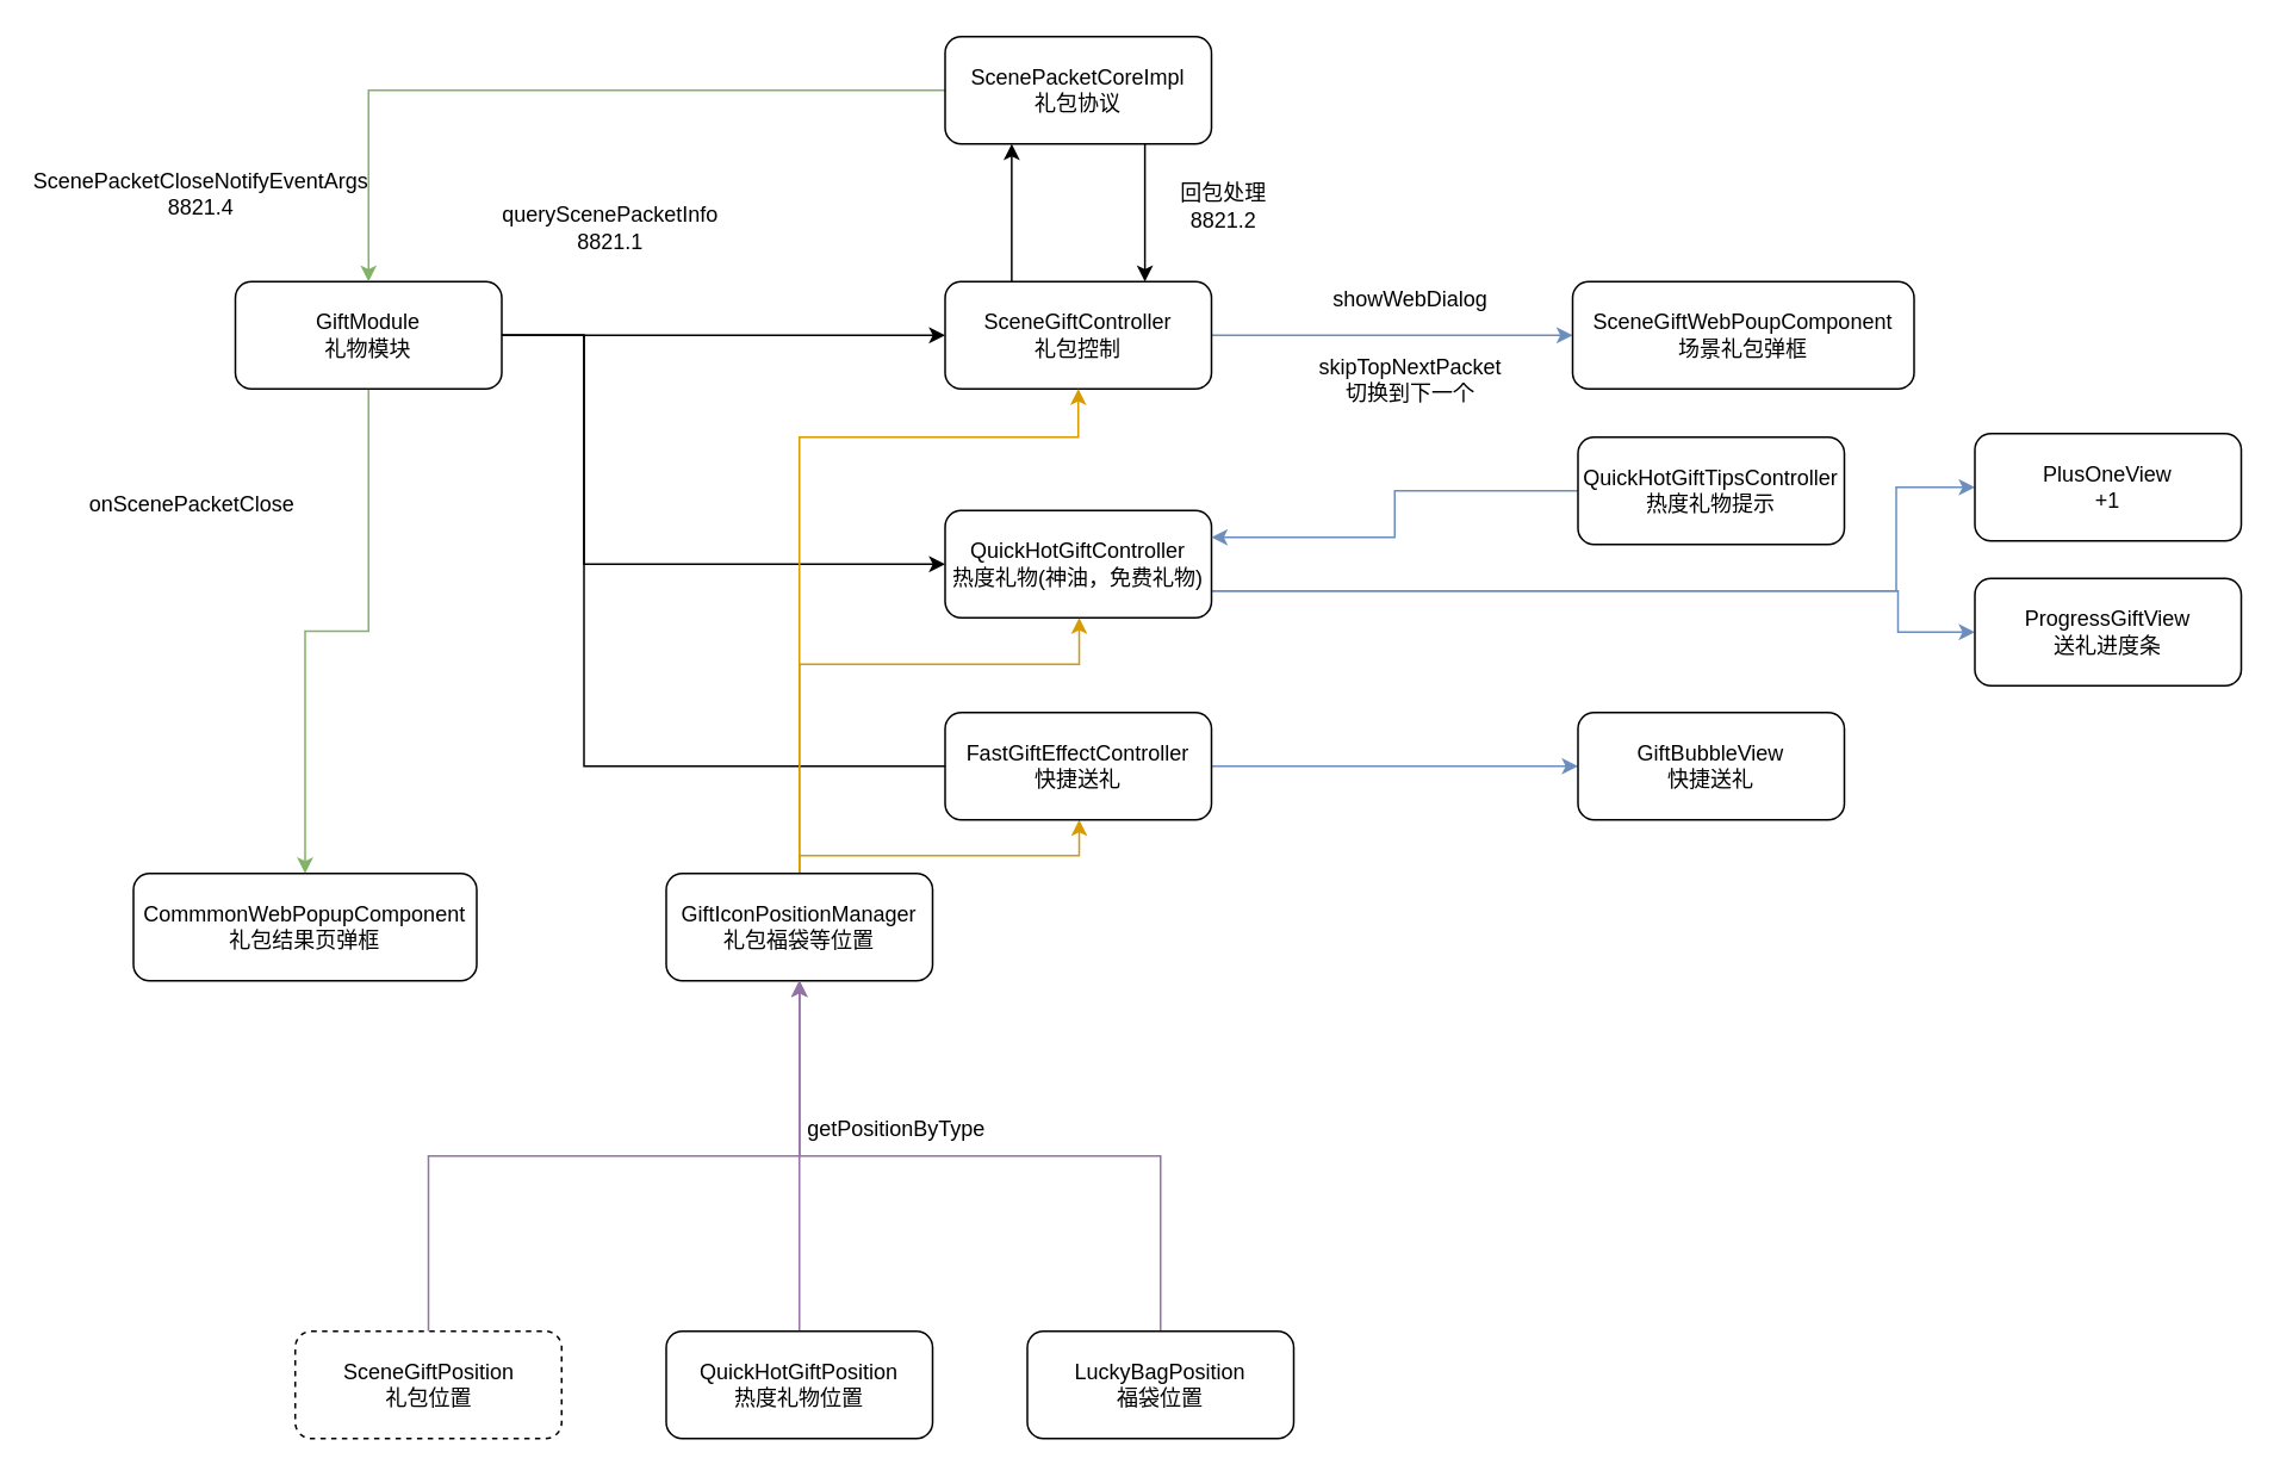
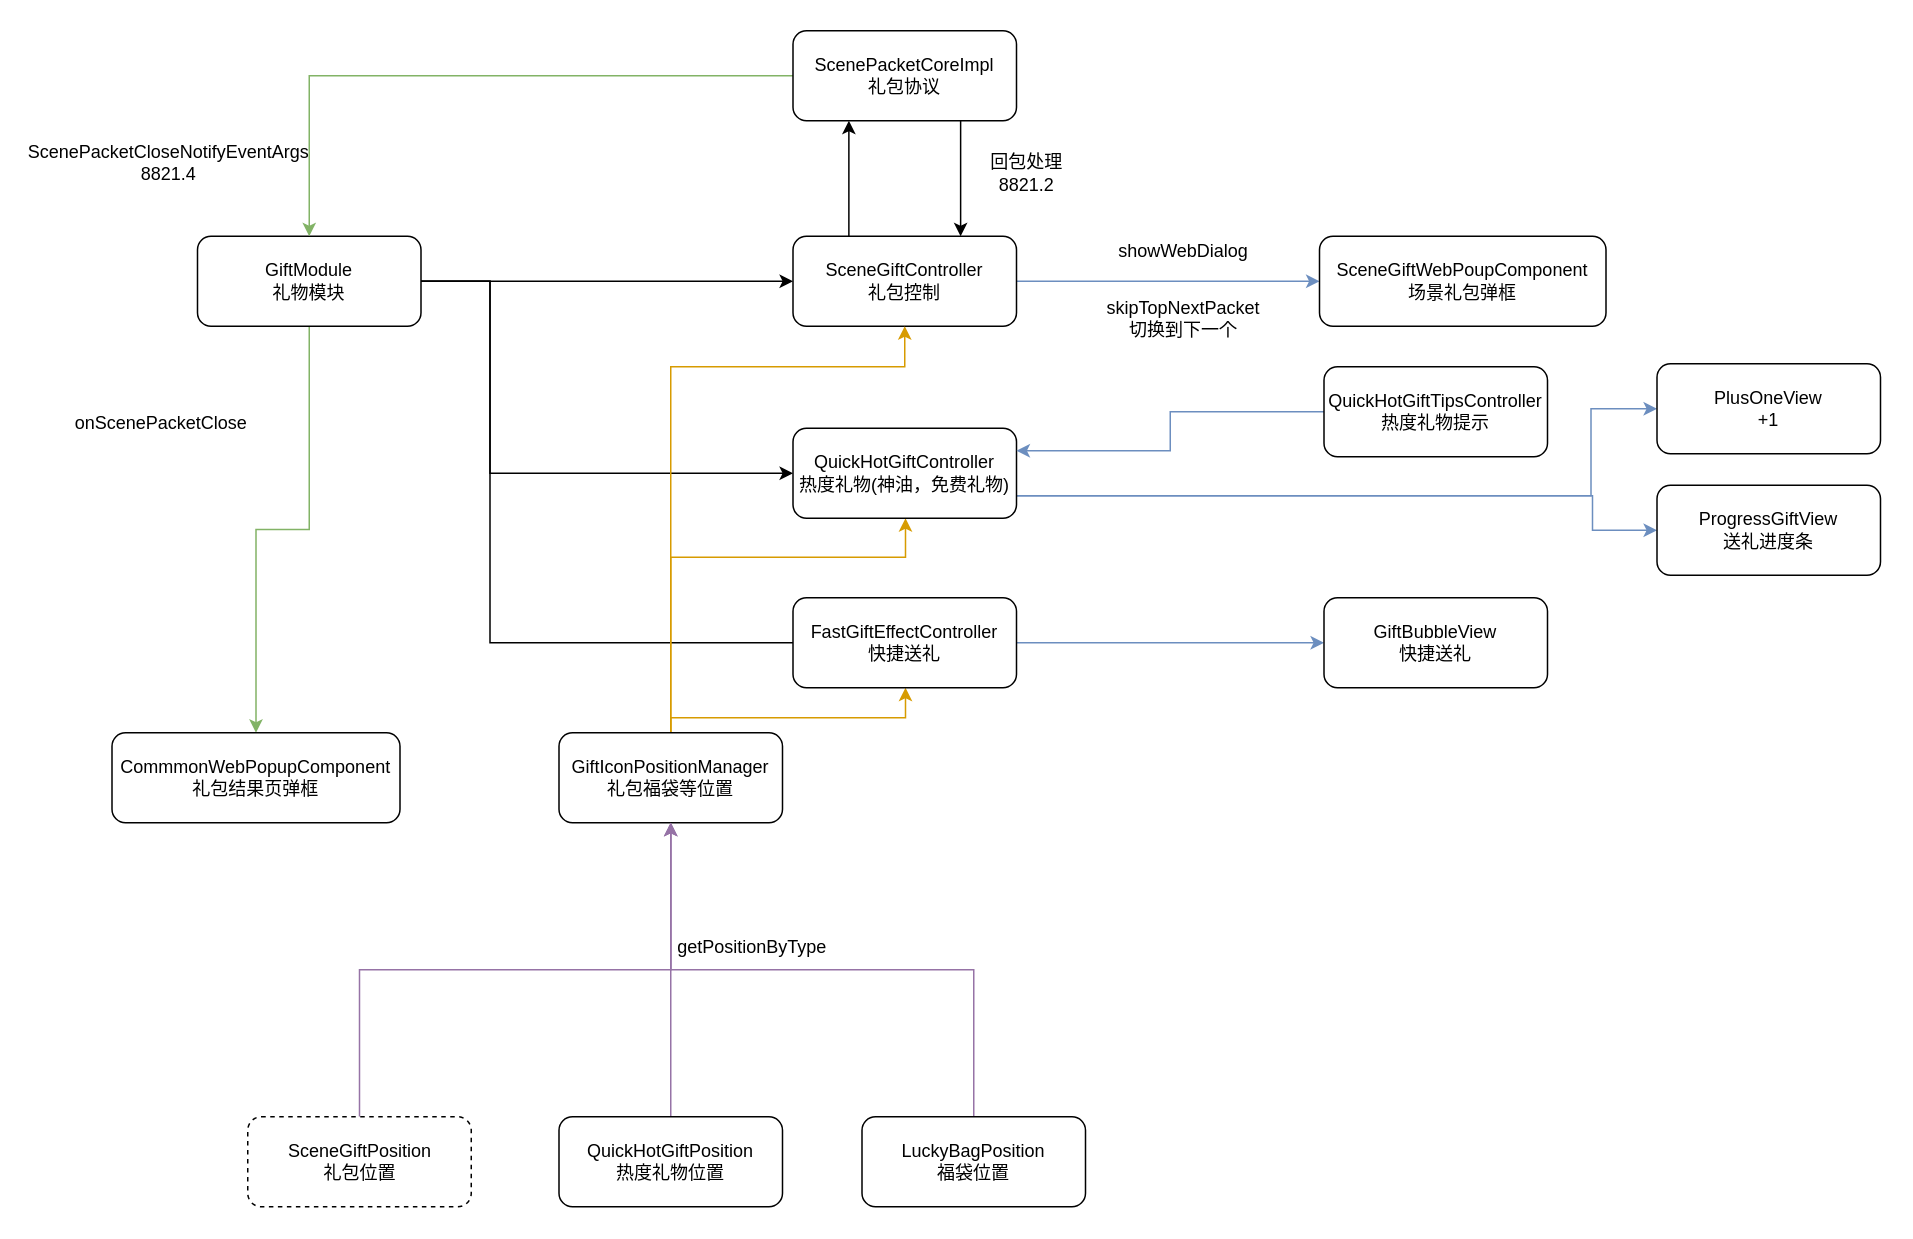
  <mxCell id="0" />
  <mxCell id="1" parent="0" />
  <mxCell id="2" style="edgeStyle=orthogonalEdgeStyle;rounded=0;orthogonalLoop=1;jettySize=auto;html=1;exitX=0.25;exitY=0;exitDx=0;exitDy=0;entryX=0.25;entryY=1;entryDx=0;entryDy=0;" edge="1" parent="1" source="4" target="12"><mxGeometry relative="1" as="geometry" /></mxCell>
  <mxCell id="3" style="edgeStyle=orthogonalEdgeStyle;rounded=0;orthogonalLoop=1;jettySize=auto;html=1;exitX=1;exitY=0.5;exitDx=0;exitDy=0;entryX=0;entryY=0.5;entryDx=0;entryDy=0;fillColor=#dae8fc;strokeColor=#6c8ebf;" edge="1" parent="1" source="4" target="17"><mxGeometry relative="1" as="geometry" /></mxCell>
  <mxCell id="4" value="SceneGiftController&lt;br&gt;礼包控制" style="rounded=1;whiteSpace=wrap;html=1;" vertex="1" parent="1"><mxGeometry x="528" y="157" width="149" height="60" as="geometry" /></mxCell>
  <mxCell id="5" style="edgeStyle=orthogonalEdgeStyle;rounded=0;orthogonalLoop=1;jettySize=auto;html=1;exitX=1;exitY=0.5;exitDx=0;exitDy=0;entryX=0;entryY=0.5;entryDx=0;entryDy=0;" edge="1" parent="1" source="9" target="4"><mxGeometry relative="1" as="geometry" /></mxCell>
  <mxCell id="6" style="edgeStyle=orthogonalEdgeStyle;rounded=0;orthogonalLoop=1;jettySize=auto;html=1;exitX=0.5;exitY=1;exitDx=0;exitDy=0;fillColor=#d5e8d4;strokeColor=#82b366;" edge="1" parent="1" source="9" target="18"><mxGeometry relative="1" as="geometry" /></mxCell>
  <mxCell id="7" style="edgeStyle=orthogonalEdgeStyle;rounded=0;orthogonalLoop=1;jettySize=auto;html=1;exitX=1;exitY=0.5;exitDx=0;exitDy=0;entryX=0;entryY=0.5;entryDx=0;entryDy=0;" edge="1" parent="1" source="9" target="34"><mxGeometry relative="1" as="geometry"><Array as="points"><mxPoint x="326" y="187" /><mxPoint x="326" y="315" /></Array></mxGeometry></mxCell>
  <mxCell id="8" style="edgeStyle=orthogonalEdgeStyle;rounded=0;orthogonalLoop=1;jettySize=auto;html=1;exitX=1;exitY=0.5;exitDx=0;exitDy=0;entryX=0;entryY=0.5;entryDx=0;entryDy=0;endArrow=none;" edge="1" parent="1" source="9" target="38"><mxGeometry relative="1" as="geometry"><Array as="points"><mxPoint x="326" y="187" /><mxPoint x="326" y="428" /></Array></mxGeometry></mxCell>
  <mxCell id="9" value="GiftModule&lt;br&gt;礼物模块" style="rounded=1;whiteSpace=wrap;html=1;" vertex="1" parent="1"><mxGeometry x="131" y="157" width="149" height="60" as="geometry" /></mxCell>
  <mxCell id="10" style="edgeStyle=orthogonalEdgeStyle;rounded=0;orthogonalLoop=1;jettySize=auto;html=1;exitX=0.75;exitY=1;exitDx=0;exitDy=0;entryX=0.75;entryY=0;entryDx=0;entryDy=0;" edge="1" parent="1" source="12" target="4"><mxGeometry relative="1" as="geometry" /></mxCell>
  <mxCell id="11" style="edgeStyle=orthogonalEdgeStyle;rounded=0;orthogonalLoop=1;jettySize=auto;html=1;exitX=0;exitY=0.5;exitDx=0;exitDy=0;fillColor=#d5e8d4;strokeColor=#82b366;" edge="1" parent="1" source="12" target="9"><mxGeometry relative="1" as="geometry" /></mxCell>
  <mxCell id="12" value="ScenePacketCoreImpl&lt;br&gt;礼包协议" style="rounded=1;whiteSpace=wrap;html=1;" vertex="1" parent="1"><mxGeometry x="528" y="20" width="149" height="60" as="geometry" /></mxCell>
  <mxCell id="13" style="edgeStyle=orthogonalEdgeStyle;rounded=0;orthogonalLoop=1;jettySize=auto;html=1;exitX=0.5;exitY=0;exitDx=0;exitDy=0;entryX=0.5;entryY=1;entryDx=0;entryDy=0;fillColor=#ffe6cc;strokeColor=#d79b00;" edge="1" parent="1" source="16" target="4"><mxGeometry relative="1" as="geometry"><Array as="points"><mxPoint x="447" y="244" /><mxPoint x="603" y="244" /></Array></mxGeometry></mxCell>
  <mxCell id="14" style="edgeStyle=orthogonalEdgeStyle;rounded=0;orthogonalLoop=1;jettySize=auto;html=1;exitX=0.5;exitY=0;exitDx=0;exitDy=0;fillColor=#ffe6cc;strokeColor=#d79b00;" edge="1" parent="1" source="16" target="34"><mxGeometry relative="1" as="geometry"><Array as="points"><mxPoint x="447" y="371" /><mxPoint x="603" y="371" /></Array></mxGeometry></mxCell>
  <mxCell id="15" style="edgeStyle=orthogonalEdgeStyle;rounded=0;orthogonalLoop=1;jettySize=auto;html=1;exitX=0.5;exitY=0;exitDx=0;exitDy=0;fillColor=#ffe6cc;strokeColor=#d79b00;" edge="1" parent="1" source="16" target="38"><mxGeometry relative="1" as="geometry"><Array as="points"><mxPoint x="447" y="478" /><mxPoint x="603" y="478" /></Array></mxGeometry></mxCell>
  <mxCell id="16" value="GiftIconPositionManager&lt;br&gt;礼包福袋等位置" style="rounded=1;whiteSpace=wrap;html=1;" vertex="1" parent="1"><mxGeometry x="372" y="488" width="149" height="60" as="geometry" /></mxCell>
  <mxCell id="17" value="SceneGiftWebPoupComponent&lt;br&gt;场景礼包弹框" style="rounded=1;whiteSpace=wrap;html=1;" vertex="1" parent="1"><mxGeometry x="879" y="157" width="191" height="60" as="geometry" /></mxCell>
  <mxCell id="18" value="CommmonWebPopupComponent&lt;br&gt;礼包结果页弹框" style="rounded=1;whiteSpace=wrap;html=1;" vertex="1" parent="1"><mxGeometry x="74" y="488" width="192" height="60" as="geometry" /></mxCell>
  <mxCell id="19" value="onScenePacketClose" style="text;html=1;strokeColor=none;fillColor=none;align=center;verticalAlign=middle;whiteSpace=wrap;rounded=0;" vertex="1" parent="1"><mxGeometry x="46" y="272" width="122" height="20" as="geometry" /></mxCell>
  <mxCell id="20" style="edgeStyle=orthogonalEdgeStyle;rounded=0;orthogonalLoop=1;jettySize=auto;html=1;exitX=0.5;exitY=0;exitDx=0;exitDy=0;fillColor=#e1d5e7;strokeColor=#9673a6;" edge="1" parent="1" source="21" target="16"><mxGeometry relative="1" as="geometry" /></mxCell>
  <mxCell id="21" value="SceneGiftPosition&lt;br&gt;礼包位置" style="rounded=1;whiteSpace=wrap;html=1;dashed=1;" vertex="1" parent="1"><mxGeometry x="164.5" y="744" width="149" height="60" as="geometry" /></mxCell>
  <mxCell id="22" style="edgeStyle=orthogonalEdgeStyle;rounded=0;orthogonalLoop=1;jettySize=auto;html=1;exitX=0.5;exitY=0;exitDx=0;exitDy=0;fillColor=#e1d5e7;strokeColor=#9673a6;" edge="1" parent="1" source="23" target="16"><mxGeometry relative="1" as="geometry" /></mxCell>
  <mxCell id="23" value="QuickHotGiftPosition&lt;br&gt;热度礼物位置" style="rounded=1;whiteSpace=wrap;html=1;" vertex="1" parent="1"><mxGeometry x="372" y="744" width="149" height="60" as="geometry" /></mxCell>
  <mxCell id="24" style="edgeStyle=orthogonalEdgeStyle;rounded=0;orthogonalLoop=1;jettySize=auto;html=1;exitX=0.5;exitY=0;exitDx=0;exitDy=0;entryX=0.5;entryY=1;entryDx=0;entryDy=0;fillColor=#e1d5e7;strokeColor=#9673a6;" edge="1" parent="1" source="25" target="16"><mxGeometry relative="1" as="geometry" /></mxCell>
  <mxCell id="25" value="LuckyBagPosition&lt;br&gt;福袋位置" style="rounded=1;whiteSpace=wrap;html=1;" vertex="1" parent="1"><mxGeometry x="574" y="744" width="149" height="60" as="geometry" /></mxCell>
  <mxCell id="26" value="showWebDialog" style="text;html=1;strokeColor=none;fillColor=none;align=center;verticalAlign=middle;whiteSpace=wrap;rounded=0;" vertex="1" parent="1"><mxGeometry x="737" y="157" width="103" height="20" as="geometry" /></mxCell>
  <mxCell id="27" value="skipTopNextPacket&lt;br&gt;切换到下一个" style="text;html=1;strokeColor=none;fillColor=none;align=center;verticalAlign=middle;whiteSpace=wrap;rounded=0;" vertex="1" parent="1"><mxGeometry x="737" y="197" width="103" height="29" as="geometry" /></mxCell>
- <mxCell id="28" value="queryScenePacketInfo&lt;br&gt;8821.1" style="text;html=1;strokeColor=none;fillColor=none;align=center;verticalAlign=middle;whiteSpace=wrap;rounded=0;" vertex="1" parent="1"><mxGeometry x="249" y="107" width="184" height="40" as="geometry" /></mxCell>
  <mxCell id="29" value="回包处理&lt;br&gt;8821.2" style="text;html=1;strokeColor=none;fillColor=none;align=center;verticalAlign=middle;whiteSpace=wrap;rounded=0;" vertex="1" parent="1"><mxGeometry x="644" y="95" width="80" height="40" as="geometry" /></mxCell>
  <mxCell id="30" value="ScenePacketCloseNotifyEventArgs&lt;br&gt;8821.4" style="text;html=1;strokeColor=none;fillColor=none;align=center;verticalAlign=middle;whiteSpace=wrap;rounded=0;" vertex="1" parent="1"><mxGeometry x="20" y="88" width="184" height="40" as="geometry" /></mxCell>
  <mxCell id="31" value="getPositionByType" style="text;html=1;strokeColor=none;fillColor=none;align=center;verticalAlign=middle;whiteSpace=wrap;rounded=0;" vertex="1" parent="1"><mxGeometry x="410" y="621" width="182" height="20" as="geometry" /></mxCell>
  <mxCell id="32" style="edgeStyle=orthogonalEdgeStyle;rounded=0;orthogonalLoop=1;jettySize=auto;html=1;exitX=1;exitY=0.75;exitDx=0;exitDy=0;fillColor=#dae8fc;strokeColor=#6c8ebf;" edge="1" parent="1" source="34" target="40"><mxGeometry relative="1" as="geometry"><Array as="points"><mxPoint x="1060" y="330" /><mxPoint x="1060" y="272" /></Array></mxGeometry></mxCell>
  <mxCell id="33" style="edgeStyle=orthogonalEdgeStyle;rounded=0;orthogonalLoop=1;jettySize=auto;html=1;exitX=1;exitY=0.75;exitDx=0;exitDy=0;fillColor=#dae8fc;strokeColor=#6c8ebf;" edge="1" parent="1" source="34" target="41"><mxGeometry relative="1" as="geometry"><Array as="points"><mxPoint x="1061" y="330" /><mxPoint x="1061" y="353" /></Array></mxGeometry></mxCell>
  <mxCell id="34" value="QuickHotGiftController&lt;br&gt;热度礼物(神油，免费礼物)" style="rounded=1;whiteSpace=wrap;html=1;" vertex="1" parent="1"><mxGeometry x="528" y="285" width="149" height="60" as="geometry" /></mxCell>
  <mxCell id="35" style="edgeStyle=orthogonalEdgeStyle;rounded=0;orthogonalLoop=1;jettySize=auto;html=1;exitX=0;exitY=0.5;exitDx=0;exitDy=0;entryX=1;entryY=0.25;entryDx=0;entryDy=0;fillColor=#dae8fc;strokeColor=#6c8ebf;" edge="1" parent="1" source="36" target="34"><mxGeometry relative="1" as="geometry" /></mxCell>
  <mxCell id="36" value="QuickHotGiftTipsController&lt;br&gt;热度礼物提示" style="rounded=1;whiteSpace=wrap;html=1;" vertex="1" parent="1"><mxGeometry x="882" y="244" width="149" height="60" as="geometry" /></mxCell>
  <mxCell id="37" style="edgeStyle=orthogonalEdgeStyle;rounded=0;orthogonalLoop=1;jettySize=auto;html=1;exitX=1;exitY=0.5;exitDx=0;exitDy=0;entryX=0;entryY=0.5;entryDx=0;entryDy=0;fillColor=#dae8fc;strokeColor=#6c8ebf;" edge="1" parent="1" source="38" target="39"><mxGeometry relative="1" as="geometry" /></mxCell>
  <mxCell id="38" value="FastGiftEffectController&lt;br&gt;快捷送礼" style="rounded=1;whiteSpace=wrap;html=1;" vertex="1" parent="1"><mxGeometry x="528" y="398" width="149" height="60" as="geometry" /></mxCell>
  <mxCell id="39" value="GiftBubbleView&lt;br&gt;快捷送礼" style="rounded=1;whiteSpace=wrap;html=1;" vertex="1" parent="1"><mxGeometry x="882" y="398" width="149" height="60" as="geometry" /></mxCell>
  <mxCell id="40" value="PlusOneView&lt;br&gt;+1" style="rounded=1;whiteSpace=wrap;html=1;" vertex="1" parent="1"><mxGeometry x="1104" y="242" width="149" height="60" as="geometry" /></mxCell>
  <mxCell id="41" value="ProgressGiftView&lt;br&gt;送礼进度条" style="rounded=1;whiteSpace=wrap;html=1;" vertex="1" parent="1"><mxGeometry x="1104" y="323" width="149" height="60" as="geometry" /></mxCell>
